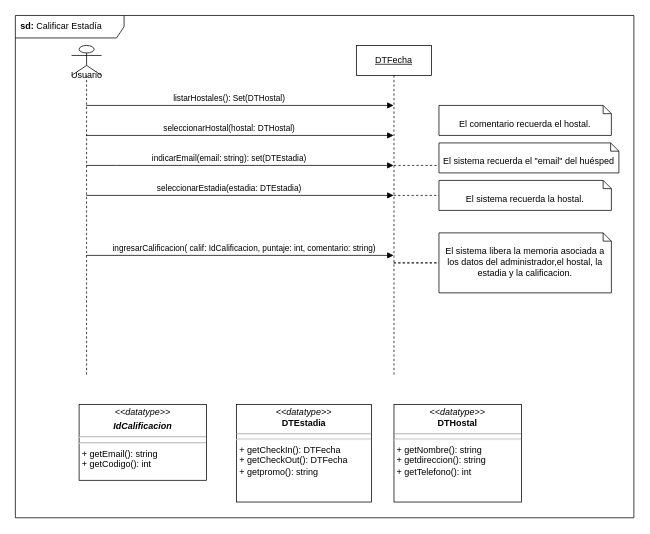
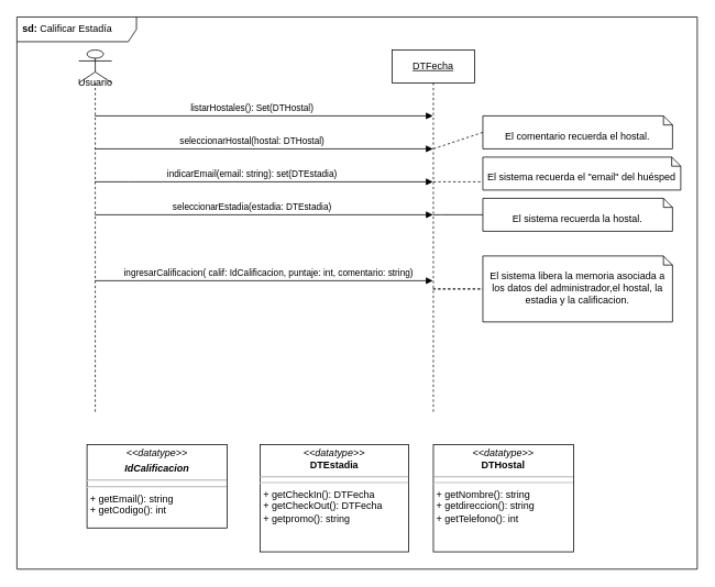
  <mxCell id="0" />
  <mxCell id="1" parent="0" />
  <mxCell id="2" value="&lt;b&gt;sd:&amp;nbsp;&lt;/b&gt;Calificar Estadía&amp;nbsp;" style="shape=umlFrame;whiteSpace=wrap;html=1;width=145;height=30;boundedLbl=1;verticalAlign=middle;align=left;spacingLeft=5;shadow=0;" vertex="1" parent="1"><mxGeometry x="20" width="825" height="670" as="geometry" y="20" /></mxCell>
  <mxCell id="3" value="" style="shape=umlLifeline;participant=umlActor;perimeter=lifelinePerimeter;whiteSpace=wrap;html=1;container=1;collapsible=0;recursiveResize=0;verticalAlign=top;spacingTop=36;outlineConnect=0;" vertex="1" parent="1"><mxGeometry x="95" y="60" width="40" height="440" as="geometry" /></mxCell>
  <mxCell id="4" value="Usuario" style="text;html=1;align=center;verticalAlign=middle;resizable=0;points=[];autosize=1;strokeColor=none;fillColor=none;" vertex="1" parent="3"><mxGeometry x="-10" y="30" width="60" height="20" as="geometry" /></mxCell>
  <mxCell id="5" value="&lt;u&gt;DTFecha&lt;/u&gt;" style="shape=umlLifeline;perimeter=lifelinePerimeter;whiteSpace=wrap;html=1;container=1;collapsible=0;recursiveResize=0;outlineConnect=0;" vertex="1" parent="1"><mxGeometry x="475" y="60" width="100" height="440" as="geometry" /></mxCell>
  <mxCell id="6" value="" style="endArrow=none;dashed=1;html=1;rounded=0;entryX=0;entryY=0.5;entryDx=0;entryDy=0;entryPerimeter=0;" edge="1" parent="5"><mxGeometry width="50" height="50" relative="1" as="geometry"><mxPoint x="50.005" y="160" as="sourcePoint" /><mxPoint x="110.15" y="160" as="targetPoint" /><Array as="points"><mxPoint x="60.15" y="160" /></Array></mxGeometry></mxCell>
  <mxCell id="7" value="listarHostales(): Set(DTHostal)" style="html=1;verticalAlign=bottom;endArrow=block;rounded=0;" edge="1" parent="1" source="3" target="5"><mxGeometry x="-0.071" width="80" relative="1" as="geometry"><mxPoint x="135" y="140" as="sourcePoint" /><mxPoint x="185" y="140" as="targetPoint" /><mxPoint as="offset" /><Array as="points"><mxPoint x="285" y="140" /></Array></mxGeometry></mxCell>
  <mxCell id="8" value="indicarEmail(email: string): set(DTEstadia)" style="html=1;verticalAlign=bottom;endArrow=block;rounded=0;" edge="1" parent="1" source="3" target="5"><mxGeometry x="-0.071" width="80" relative="1" as="geometry"><mxPoint x="165" y="210" as="sourcePoint" /><mxPoint x="245" y="210" as="targetPoint" /><Array as="points"><mxPoint x="155" y="220" /></Array><mxPoint as="offset" /></mxGeometry></mxCell>
  <mxCell id="9" value="seleccionarEstadia(estadia: DTEstadia)" style="html=1;verticalAlign=bottom;endArrow=block;rounded=0;" edge="1" parent="1" source="3" target="5"><mxGeometry x="-0.071" width="80" relative="1" as="geometry"><mxPoint x="235" y="260" as="sourcePoint" /><mxPoint x="315" y="260" as="targetPoint" /><Array as="points"><mxPoint x="295" y="260" /></Array><mxPoint as="offset" /></mxGeometry></mxCell>
  <mxCell id="10" value="&lt;p style=&quot;margin: 0px ; margin-top: 4px ; text-align: center&quot;&gt;&lt;i&gt;&amp;lt;&amp;lt;datatype&amp;gt;&amp;gt;&lt;/i&gt;&lt;br&gt;&lt;b&gt;DTHostal&lt;/b&gt;&lt;/p&gt;&lt;hr size=&quot;1&quot;&gt;&lt;hr&gt;&lt;p style=&quot;margin: 0px ; margin-left: 4px&quot;&gt;&lt;span&gt;+ getNombre(): string&lt;/span&gt;&lt;br&gt;&lt;/p&gt;&lt;p style=&quot;margin: 0px ; margin-left: 4px&quot;&gt;+ getdireccion(): string&lt;/p&gt;&lt;p style=&quot;margin: 0px ; margin-left: 4px&quot;&gt;+ getTelefono(): int&lt;br&gt;&lt;/p&gt;" style="verticalAlign=top;align=left;overflow=fill;fontSize=12;fontFamily=Helvetica;html=1;" vertex="1" parent="1"><mxGeometry x="525" y="539" width="170" height="130" as="geometry" /></mxCell>
  <mxCell id="11" value="&lt;p style=&quot;margin: 0px ; margin-top: 4px ; text-align: center&quot;&gt;&lt;i&gt;&amp;lt;&amp;lt;datatype&amp;gt;&amp;gt;&lt;/i&gt;&lt;br&gt;&lt;b&gt;DTEstadia&lt;/b&gt;&lt;/p&gt;&lt;hr size=&quot;1&quot;&gt;&lt;p style=&quot;margin: 0px ; margin-left: 4px&quot;&gt;&lt;/p&gt;&lt;hr&gt;&lt;p style=&quot;margin: 0px ; margin-left: 4px&quot;&gt;+ getCheckIn(): DTFecha&lt;/p&gt;&lt;p style=&quot;margin: 0px ; margin-left: 4px&quot;&gt;+ getCheckOut(): DTFecha&lt;br&gt;+ getpromo(): string&lt;/p&gt;&lt;p style=&quot;margin: 0px ; margin-left: 4px&quot;&gt;&lt;br&gt;&lt;/p&gt;" style="verticalAlign=top;align=left;overflow=fill;fontSize=12;fontFamily=Helvetica;html=1;" vertex="1" parent="1"><mxGeometry x="315" y="539" width="180" height="130" as="geometry" /></mxCell>
  <mxCell id="12" value="El sistema libera la memoria asociada a los datos del&amp;nbsp;administrador,el hostal, la estadia y la calificacion." style="shape=note2;boundedLbl=1;whiteSpace=wrap;html=1;size=11;verticalAlign=top;align=center;" vertex="1" parent="1"><mxGeometry x="585" y="310" width="230" height="80" as="geometry" /></mxCell>
  <mxCell id="13" value="ingresarCalificacion( calif: IdCalificacion, puntaje: int, comentario: string)" style="html=1;verticalAlign=bottom;endArrow=block;rounded=0;" edge="1" parent="1" source="3" target="5"><mxGeometry x="0.026" width="80" relative="1" as="geometry"><mxPoint x="105" y="300" as="sourcePoint" /><mxPoint x="185" y="300" as="targetPoint" /><mxPoint as="offset" /><Array as="points"><mxPoint x="165" y="340" /><mxPoint x="365" y="340" /></Array></mxGeometry></mxCell>
  <mxCell id="14" value="seleccionarHostal(hostal: DTHostal)" style="html=1;verticalAlign=bottom;endArrow=block;rounded=0;" edge="1" parent="1" source="3" target="5"><mxGeometry x="-0.071" width="80" relative="1" as="geometry"><mxPoint x="125" y="180" as="sourcePoint" /><mxPoint x="185" y="180" as="targetPoint" /><Array as="points"><mxPoint x="245" y="180" /></Array><mxPoint as="offset" /></mxGeometry></mxCell>
  <mxCell id="15" value="" style="endArrow=none;dashed=1;html=1;rounded=0;entryX=0;entryY=0.5;entryDx=0;entryDy=0;entryPerimeter=0;" edge="1" parent="1" source="5" target="12"><mxGeometry width="50" height="50" relative="1" as="geometry"><mxPoint x="525" y="400" as="sourcePoint" /><mxPoint x="575" y="350" as="targetPoint" /></mxGeometry></mxCell>
  <mxCell id="16" value="&lt;p style=&quot;margin: 0px ; margin-top: 4px ; text-align: center&quot;&gt;&lt;i&gt;&amp;lt;&amp;lt;datatype&amp;gt;&amp;gt;&lt;/i&gt;&lt;br&gt;&lt;/p&gt;&lt;p style=&quot;margin: 0px ; margin-top: 4px ; text-align: center&quot;&gt;&lt;i&gt;&lt;b&gt;IdCalificacion&lt;/b&gt;&lt;/i&gt;&lt;/p&gt;&lt;hr&gt;&lt;hr&gt;&lt;p style=&quot;margin: 0px ; margin-left: 4px&quot;&gt;&lt;span&gt;+ getEmail(): string&lt;/span&gt;&lt;/p&gt;&lt;p style=&quot;margin: 0px ; margin-left: 4px&quot;&gt;+ getCodigo(): int&lt;br&gt;&lt;/p&gt;" style="verticalAlign=top;align=left;overflow=fill;fontSize=12;fontFamily=Helvetica;html=1;" vertex="1" parent="1"><mxGeometry x="105" y="539" width="170" height="101" as="geometry" /></mxCell>
  <mxCell id="17" value="El comentario recuerda el hostal." style="shape=note2;boundedLbl=1;whiteSpace=wrap;html=1;size=11;verticalAlign=top;align=center;" vertex="1" parent="1"><mxGeometry x="585" y="140" width="230" height="40" as="geometry" /></mxCell>
  <mxCell id="18" value="El sistema recuerda el &quot;email&quot; del huésped" style="shape=note2;boundedLbl=1;whiteSpace=wrap;html=1;size=11;verticalAlign=top;align=center;" vertex="1" parent="1"><mxGeometry x="585" y="190" width="240" height="40" as="geometry" /></mxCell>
  <mxCell id="19" value="El sistema recuerda la hostal." style="shape=note2;boundedLbl=1;whiteSpace=wrap;html=1;size=11;verticalAlign=top;align=center;" vertex="1" parent="1"><mxGeometry x="585" y="240" width="230" height="40" as="geometry" /></mxCell>
  <mxCell id="20" value="" style="endArrow=none;dashed=1;html=1;rounded=0;entryX=0;entryY=0.5;entryDx=0;entryDy=0;entryPerimeter=0;" edge="1" parent="1"><mxGeometry width="50" height="50" relative="1" as="geometry"><mxPoint x="524.855" y="350" as="sourcePoint" /><mxPoint x="585" y="350" as="targetPoint" /><Array as="points"><mxPoint x="555" y="350" /></Array></mxGeometry></mxCell>
- <mxCell id="21" value="" style="endArrow=none;dashed=1;html=1;rounded=0;entryX=0;entryY=0.5;entryDx=0;entryDy=0;entryPerimeter=0;" edge="1" parent="1" source="5" target="19"><mxGeometry width="50" height="50" relative="1" as="geometry"><mxPoint x="535" y="300" as="sourcePoint" /><mxPoint x="585" y="250" as="targetPoint" /><Array as="points"><mxPoint x="535" y="260" /></Array></mxGeometry></mxCell>
+ <mxCell id="21" value="" style="endArrow=none;dashed=0;html=1;rounded=0;entryX=0;entryY=0.5;entryDx=0;entryDy=0;entryPerimeter=0;" edge="1" parent="1" source="5" target="19"><mxGeometry width="50" height="50" relative="1" as="geometry"><mxPoint x="535" y="300" as="sourcePoint" /><mxPoint x="585" y="250" as="targetPoint" /><Array as="points"><mxPoint x="535" y="260" /></Array></mxGeometry></mxCell>
+ <mxCell id="22" value="" style="endArrow=none;dashed=1;html=1;rounded=0;exitX=0;exitY=0.5;exitDx=0;exitDy=0;exitPerimeter=0;" edge="1" parent="1" source="17" target="5"><mxGeometry width="50" height="50" relative="1" as="geometry"><mxPoint x="445" y="240" as="sourcePoint" /><mxPoint x="495" y="190" as="targetPoint" /><Array as="points"><mxPoint x="525" y="180" /></Array></mxGeometry></mxCell>
